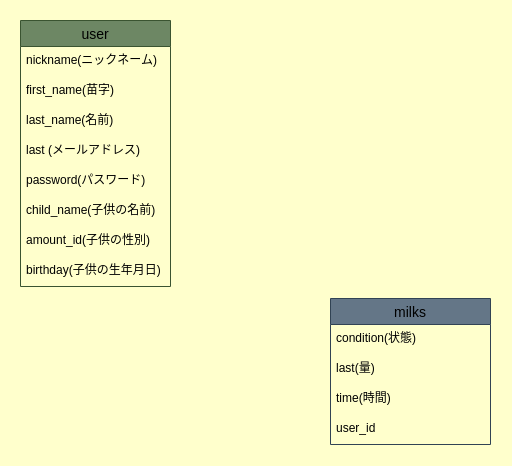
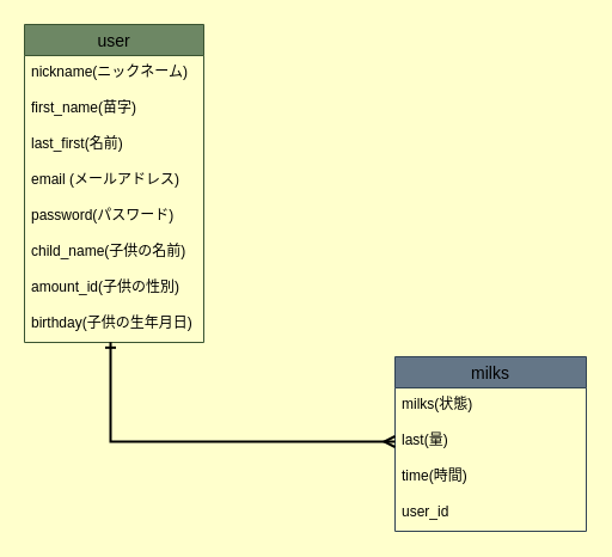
  <mxCell id="0" />
  <mxCell id="1" parent="0" />
  <mxCell id="2" value="user" style="swimlane;fontStyle=0;childLayout=stackLayout;horizontal=1;startSize=26;horizontalStack=0;resizeParent=1;resizeParentMax=0;resizeLast=0;collapsible=1;marginBottom=0;align=center;fontSize=14;strokeColor=#3A5431;fillColor=#6d8764;fontColor=#000000;" parent="1" vertex="1"><mxGeometry x="20" y="20" width="150" height="266" as="geometry" /></mxCell>
  <mxCell id="3" value="nickname(ニックネーム)" style="text;spacingLeft=4;spacingRight=4;overflow=hidden;rotatable=0;points=[[0,0.5],[1,0.5]];portConstraint=eastwest;fontSize=12;fontColor=#000000;" parent="2" vertex="1"><mxGeometry y="26" width="150" height="30" as="geometry" /></mxCell>
  <mxCell id="4" value="first_name(苗字)" style="text;strokeColor=none;fillColor=none;spacingLeft=4;spacingRight=4;overflow=hidden;rotatable=0;points=[[0,0.5],[1,0.5]];portConstraint=eastwest;fontSize=12;fontColor=#000000;" parent="2" vertex="1"><mxGeometry y="56" width="150" height="30" as="geometry" /></mxCell>
- <mxCell id="5" value="last_name(名前)" style="text;strokeColor=none;fillColor=none;spacingLeft=4;spacingRight=4;overflow=hidden;rotatable=0;points=[[0,0.5],[1,0.5]];portConstraint=eastwest;fontSize=12;fontColor=#000000;" parent="2" vertex="1"><mxGeometry y="86" width="150" height="30" as="geometry" /></mxCell>
- <mxCell id="6" value="last (メールアドレス)" style="text;strokeColor=none;fillColor=none;spacingLeft=4;spacingRight=4;overflow=hidden;rotatable=0;points=[[0,0.5],[1,0.5]];portConstraint=eastwest;fontSize=12;fontColor=#000000;" parent="2" vertex="1"><mxGeometry y="116" width="150" height="30" as="geometry" /></mxCell>
+ <mxCell id="5" value="last_first(名前)" style="text;strokeColor=none;fillColor=none;spacingLeft=4;spacingRight=4;overflow=hidden;rotatable=0;points=[[0,0.5],[1,0.5]];portConstraint=eastwest;fontSize=12;fontColor=#000000;" parent="2" vertex="1"><mxGeometry y="86" width="150" height="30" as="geometry" /></mxCell>
+ <mxCell id="6" value="email (メールアドレス)" style="text;strokeColor=none;fillColor=none;spacingLeft=4;spacingRight=4;overflow=hidden;rotatable=0;points=[[0,0.5],[1,0.5]];portConstraint=eastwest;fontSize=12;fontColor=#000000;" parent="2" vertex="1"><mxGeometry y="116" width="150" height="30" as="geometry" /></mxCell>
  <mxCell id="7" value="password(パスワード)" style="text;strokeColor=none;fillColor=none;spacingLeft=4;spacingRight=4;overflow=hidden;rotatable=0;points=[[0,0.5],[1,0.5]];portConstraint=eastwest;fontSize=12;fontColor=#000000;" parent="2" vertex="1"><mxGeometry y="146" width="150" height="30" as="geometry" /></mxCell>
  <mxCell id="8" value="child_name(子供の名前)" style="text;strokeColor=none;fillColor=none;spacingLeft=4;spacingRight=4;overflow=hidden;rotatable=0;points=[[0,0.5],[1,0.5]];portConstraint=eastwest;fontSize=12;fontColor=#000000;" parent="2" vertex="1"><mxGeometry y="176" width="150" height="30" as="geometry" /></mxCell>
  <mxCell id="9" value="amount_id(子供の性別)" style="text;strokeColor=none;fillColor=none;spacingLeft=4;spacingRight=4;overflow=hidden;rotatable=0;points=[[0,0.5],[1,0.5]];portConstraint=eastwest;fontSize=12;fontColor=#000000;" parent="2" vertex="1"><mxGeometry y="206" width="150" height="30" as="geometry" /></mxCell>
  <mxCell id="10" value="birthday(子供の生年月日)" style="text;strokeColor=none;fillColor=none;spacingLeft=4;spacingRight=4;overflow=hidden;rotatable=0;points=[[0,0.5],[1,0.5]];portConstraint=eastwest;fontSize=12;fontColor=#000000;" parent="2" vertex="1"><mxGeometry y="236" width="150" height="30" as="geometry" /></mxCell>
  <mxCell id="11" value="milks" style="swimlane;fontStyle=0;childLayout=stackLayout;horizontal=1;startSize=26;horizontalStack=0;resizeParent=1;resizeParentMax=0;resizeLast=0;collapsible=1;marginBottom=0;align=center;fontSize=14;strokeColor=#314354;fillColor=#647687;fontColor=#000000;" parent="1" vertex="1"><mxGeometry x="330" y="298" width="160" height="146" as="geometry" /></mxCell>
- <mxCell id="12" value="condition(状態)" style="text;strokeColor=none;fillColor=none;spacingLeft=4;spacingRight=4;overflow=hidden;rotatable=0;points=[[0,0.5],[1,0.5]];portConstraint=eastwest;fontSize=12;fontColor=#000000;" parent="11" vertex="1"><mxGeometry y="26" width="160" height="30" as="geometry" /></mxCell>
+ <mxCell id="12" value="milks(状態)" style="text;strokeColor=none;fillColor=none;spacingLeft=4;spacingRight=4;overflow=hidden;rotatable=0;points=[[0,0.5],[1,0.5]];portConstraint=eastwest;fontSize=12;fontColor=#000000;" parent="11" vertex="1"><mxGeometry y="26" width="160" height="30" as="geometry" /></mxCell>
  <mxCell id="13" value="last(量)" style="text;strokeColor=none;fillColor=none;spacingLeft=4;spacingRight=4;overflow=hidden;rotatable=0;points=[[0,0.5],[1,0.5]];portConstraint=eastwest;fontSize=12;fontColor=#000000;" parent="11" vertex="1"><mxGeometry y="56" width="160" height="30" as="geometry" /></mxCell>
  <mxCell id="14" value="time(時間)" style="text;strokeColor=none;fillColor=none;spacingLeft=4;spacingRight=4;overflow=hidden;rotatable=0;points=[[0,0.5],[1,0.5]];portConstraint=eastwest;fontSize=12;fontColor=#000000;" parent="11" vertex="1"><mxGeometry y="86" width="160" height="30" as="geometry" /></mxCell>
  <mxCell id="15" value="user_id" style="text;strokeColor=none;fillColor=none;spacingLeft=4;spacingRight=4;overflow=hidden;rotatable=0;points=[[0,0.5],[1,0.5]];portConstraint=eastwest;fontSize=12;fontColor=#000000;" parent="11" vertex="1"><mxGeometry y="116" width="160" height="30" as="geometry" /></mxCell>
+ <mxCell id="16" style="edgeStyle=orthogonalEdgeStyle;rounded=0;html=1;exitX=0;exitY=0.5;exitDx=0;exitDy=0;strokeColor=#000000;strokeWidth=2;fontColor=#000000;startArrow=ERmany;startFill=0;endArrow=ERone;endFill=0;entryX=0.48;entryY=0.995;entryDx=0;entryDy=0;entryPerimeter=0;" parent="1" source="13" target="10" edge="1"><mxGeometry relative="1" as="geometry"><mxPoint x="274" y="369" as="targetPoint" /></mxGeometry></mxCell>
